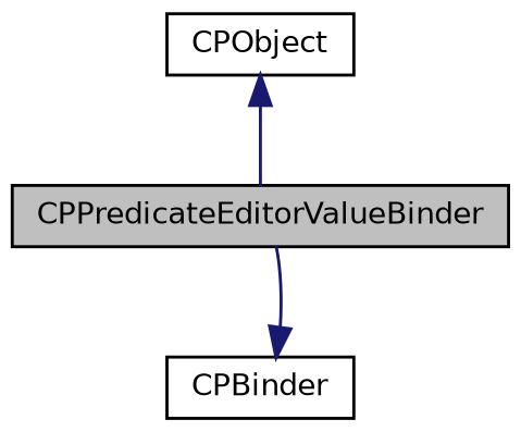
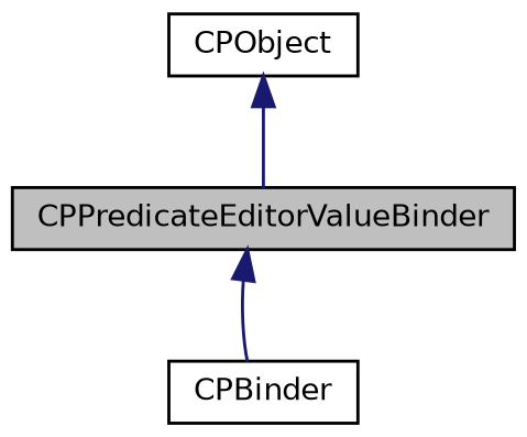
  digraph {
    node [color=black fillcolor=white fontname=Helvetica fontsize=10 shape=record style=filled]
    edge [color=midnightblue dir=back fontname=Helvetica fontsize=10 labelfontname=Helvetica labelfontsize=10 style=solid]
    n1 [fillcolor=grey75 fontcolor=black height=0.2 label=CPPredicateEditorValueBinder width=0.4]
    n2 [height=0.2 label=CPBinder width=0.4]
    n3 [height=0.2 label=CPObject width=0.4]
-   n2 -> n1
+   n1 -> n2
    n3 -> n1
  }
